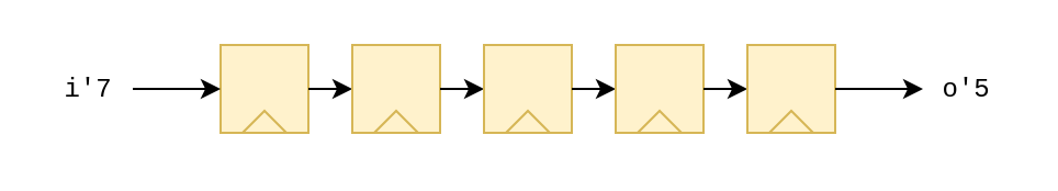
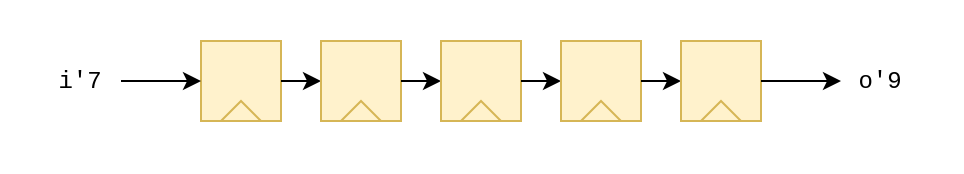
  <mxCell id="0" />
  <mxCell id="1" parent="0" />
  <mxCell id="2" value="" style="group" parent="1" vertex="1" connectable="0"><mxGeometry x="100" y="20" width="40" height="40" as="geometry" /></mxCell>
  <mxCell id="3" value="" style="rounded=0;whiteSpace=wrap;html=1;fillColor=#fff2cc;strokeColor=#d6b656;" parent="2" vertex="1"><mxGeometry width="40" height="40" as="geometry" /></mxCell>
  <mxCell id="4" value="" style="triangle;whiteSpace=wrap;html=1;rotation=-90;fillColor=#fff2cc;strokeColor=#d6b656;" parent="2" vertex="1"><mxGeometry x="15" y="25" width="10" height="20" as="geometry" /></mxCell>
  <mxCell id="5" value="" style="endArrow=classic;html=1;rounded=0;exitX=1;exitY=0.5;exitDx=0;exitDy=0;" parent="1" source="3" edge="1"><mxGeometry width="50" height="50" relative="1" as="geometry"><mxPoint x="180" y="-30" as="sourcePoint" /><mxPoint x="160" y="40" as="targetPoint" /></mxGeometry></mxCell>
  <mxCell id="6" value="" style="group" parent="1" vertex="1" connectable="0"><mxGeometry x="160" y="20" width="40" height="40" as="geometry" /></mxCell>
  <mxCell id="7" value="" style="rounded=0;whiteSpace=wrap;html=1;fillColor=#fff2cc;strokeColor=#d6b656;" parent="6" vertex="1"><mxGeometry width="40" height="40" as="geometry" /></mxCell>
  <mxCell id="8" value="" style="triangle;whiteSpace=wrap;html=1;rotation=-90;fillColor=#fff2cc;strokeColor=#d6b656;" parent="6" vertex="1"><mxGeometry x="15" y="25" width="10" height="20" as="geometry" /></mxCell>
  <mxCell id="9" value="" style="endArrow=classic;html=1;rounded=0;exitX=1;exitY=0.5;exitDx=0;exitDy=0;" parent="1" source="7" edge="1"><mxGeometry width="50" height="50" relative="1" as="geometry"><mxPoint x="240" y="-30" as="sourcePoint" /><mxPoint x="220" y="40" as="targetPoint" /></mxGeometry></mxCell>
  <mxCell id="10" value="" style="group" parent="1" vertex="1" connectable="0"><mxGeometry x="220" y="20" width="40" height="40" as="geometry" /></mxCell>
  <mxCell id="11" value="" style="rounded=0;whiteSpace=wrap;html=1;fillColor=#fff2cc;strokeColor=#d6b656;" parent="10" vertex="1"><mxGeometry width="40" height="40" as="geometry" /></mxCell>
  <mxCell id="12" value="" style="triangle;whiteSpace=wrap;html=1;rotation=-90;fillColor=#fff2cc;strokeColor=#d6b656;" parent="10" vertex="1"><mxGeometry x="15" y="25" width="10" height="20" as="geometry" /></mxCell>
  <mxCell id="13" value="" style="endArrow=classic;html=1;rounded=0;exitX=1;exitY=0.5;exitDx=0;exitDy=0;" parent="1" source="11" edge="1"><mxGeometry width="50" height="50" relative="1" as="geometry"><mxPoint x="300" y="-30" as="sourcePoint" /><mxPoint x="280" y="40" as="targetPoint" /></mxGeometry></mxCell>
  <mxCell id="14" value="" style="group" parent="1" vertex="1" connectable="0"><mxGeometry x="280" y="20" width="40" height="40" as="geometry" /></mxCell>
  <mxCell id="15" value="" style="rounded=0;whiteSpace=wrap;html=1;fillColor=#fff2cc;strokeColor=#d6b656;" parent="14" vertex="1"><mxGeometry width="40" height="40" as="geometry" /></mxCell>
  <mxCell id="16" value="" style="triangle;whiteSpace=wrap;html=1;rotation=-90;fillColor=#fff2cc;strokeColor=#d6b656;" parent="14" vertex="1"><mxGeometry x="15" y="25" width="10" height="20" as="geometry" /></mxCell>
  <mxCell id="17" value="" style="endArrow=classic;html=1;rounded=0;exitX=1;exitY=0.5;exitDx=0;exitDy=0;" parent="1" source="15" edge="1"><mxGeometry width="50" height="50" relative="1" as="geometry"><mxPoint x="360" y="-30" as="sourcePoint" /><mxPoint x="340" y="40" as="targetPoint" /></mxGeometry></mxCell>
  <mxCell id="18" value="" style="group" parent="1" vertex="1" connectable="0"><mxGeometry x="340" y="20" width="40" height="40" as="geometry" /></mxCell>
  <mxCell id="19" value="" style="rounded=0;whiteSpace=wrap;html=1;fillColor=#fff2cc;strokeColor=#d6b656;" parent="18" vertex="1"><mxGeometry width="40" height="40" as="geometry" /></mxCell>
  <mxCell id="20" value="" style="triangle;whiteSpace=wrap;html=1;rotation=-90;fillColor=#fff2cc;strokeColor=#d6b656;" parent="18" vertex="1"><mxGeometry x="15" y="25" width="10" height="20" as="geometry" /></mxCell>
  <mxCell id="21" value="" style="endArrow=classic;html=1;rounded=0;exitX=1;exitY=0.5;exitDx=0;exitDy=0;" parent="1" source="19" edge="1"><mxGeometry width="50" height="50" relative="1" as="geometry"><mxPoint x="420" y="-30" as="sourcePoint" /><mxPoint x="420" y="40" as="targetPoint" /></mxGeometry></mxCell>
  <mxCell id="22" value="" style="endArrow=classic;html=1;rounded=0;exitX=1;exitY=0.5;exitDx=0;exitDy=0;" parent="1" edge="1"><mxGeometry width="50" height="50" relative="1" as="geometry"><mxPoint x="60" y="40" as="sourcePoint" /><mxPoint x="100" y="40" as="targetPoint" /></mxGeometry></mxCell>
  <mxCell id="23" value="&lt;font face=&quot;Courier New&quot;&gt;i'7&lt;/font&gt;" style="text;html=1;strokeColor=none;fillColor=none;align=center;verticalAlign=middle;whiteSpace=wrap;rounded=0;" parent="1" vertex="1"><mxGeometry x="20" y="30" width="40" height="20" as="geometry" /></mxCell>
- <mxCell id="24" value="&lt;font face=&quot;Courier New&quot;&gt;o'5&lt;/font&gt;" style="text;html=1;strokeColor=none;fillColor=none;align=center;verticalAlign=middle;whiteSpace=wrap;rounded=0;" parent="1" vertex="1"><mxGeometry x="420" y="30" width="40" height="20" as="geometry" /></mxCell>
+ <mxCell id="24" value="&lt;font face=&quot;Courier New&quot;&gt;o'9&lt;/font&gt;" style="text;html=1;strokeColor=none;fillColor=none;align=center;verticalAlign=middle;whiteSpace=wrap;rounded=0;" parent="1" vertex="1"><mxGeometry x="420" y="30" width="40" height="20" as="geometry" /></mxCell>
